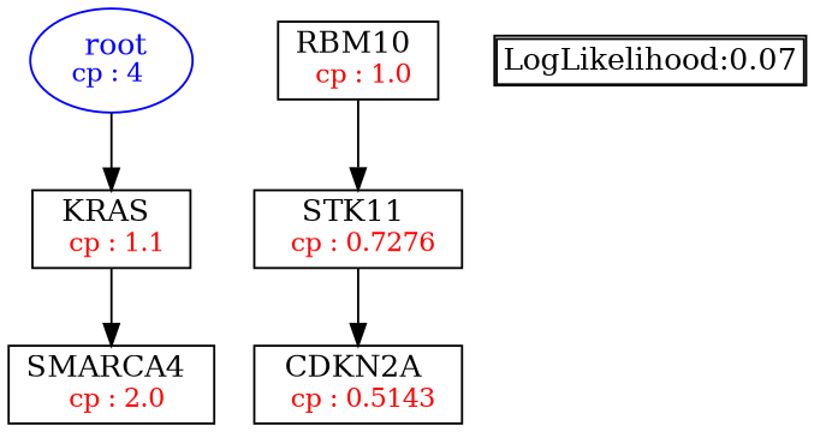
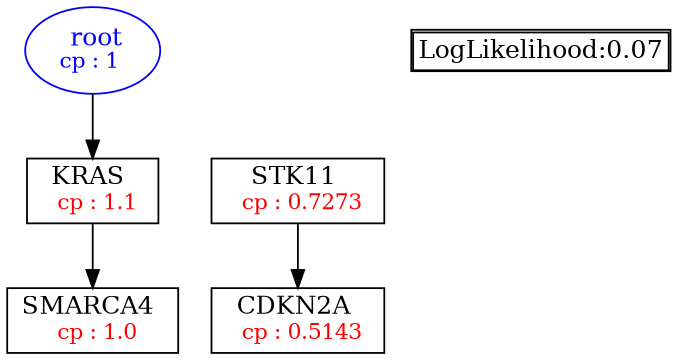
  digraph {
    fontsize=10
    node [shape=box]
-   n1 [color=Blue label=<<font color='Blue'> root</font><br/><font color='Blue' POINT-SIZE='12'>cp : 4 </font>> shape=oval]
+   n1 [color=Blue label=<<font color='Blue'> root</font><br/><font color='Blue' POINT-SIZE='12'>cp : 1 </font>> shape=oval]
    n2 [label=<KRAS <br/> <font color='Red' POINT-SIZE='12'> cp : 1.1 </font>>]
-   n3 [label=<SMARCA4 <br/> <font color='Red' POINT-SIZE='12'> cp : 2.0 </font>>]
-   n4 [label=<RBM10 <br/> <font color='Red' POINT-SIZE='12'> cp : 1.0 </font>>]
-   n5 [label=<STK11 <br/> <font color='Red' POINT-SIZE='12'> cp : 0.7276 </font>>]
+   n3 [label=<SMARCA4 <br/> <font color='Red' POINT-SIZE='12'> cp : 1.0 </font>>]
+   n5 [label=<STK11 <br/> <font color='Red' POINT-SIZE='12'> cp : 0.7273 </font>>]
    n6 [label=<CDKN2A <br/> <font color='Red' POINT-SIZE='12'> cp : 0.5143 </font>>]
    n7 [label=<<TABLE BORDER="1" CELLBORDER="1" CELLSPACING="0" >     <TR><TD ALIGN="LEFT">LogLikelihood:0.07</TD></TR>     </TABLE>> shape=plaintext]
    n1 -> n2
    n2 -> n3
-   n4 -> n5
    n5 -> n6
  }
